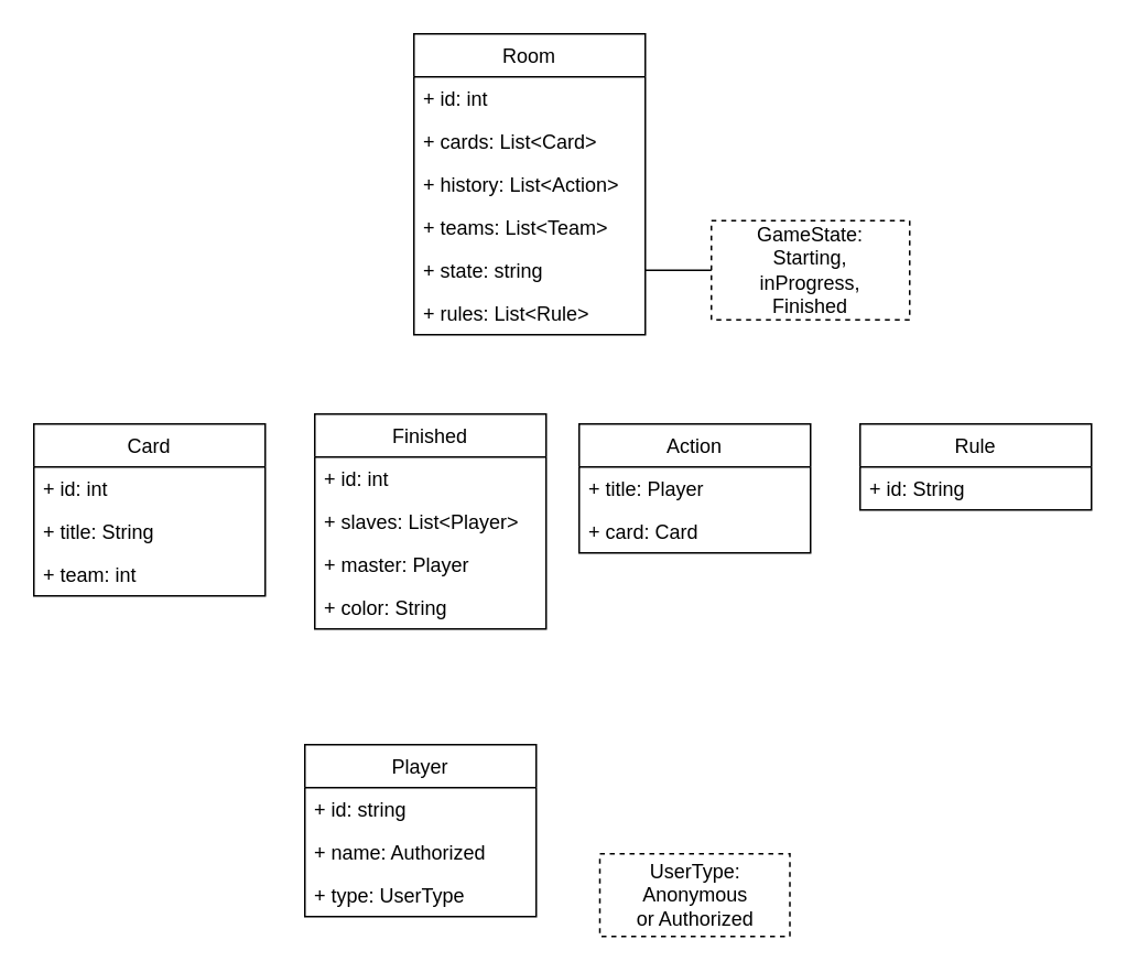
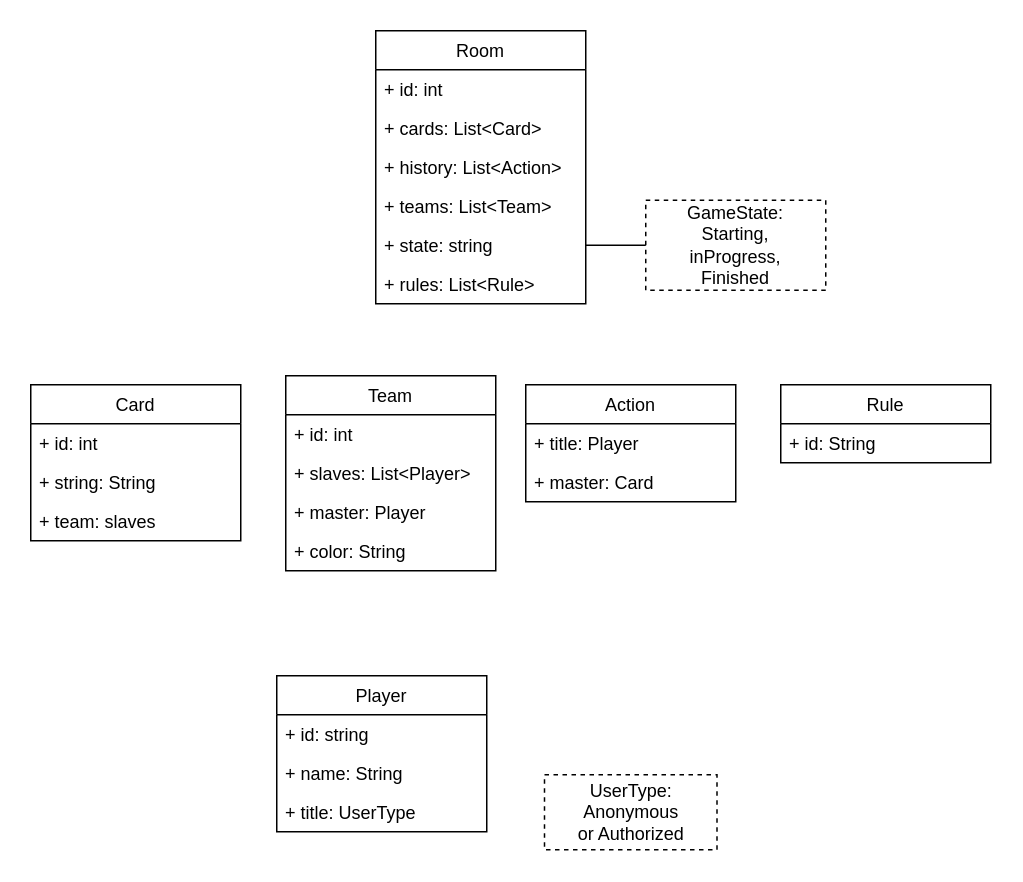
  <mxCell id="0" />
  <mxCell id="1" parent="0" />
  <mxCell id="2" value="Room" style="swimlane;fontStyle=0;childLayout=stackLayout;horizontal=1;startSize=26;fillColor=none;horizontalStack=0;resizeParent=1;resizeParentMax=0;resizeLast=0;collapsible=1;marginBottom=0;" vertex="1" parent="1"><mxGeometry x="250" y="20" width="140" height="182" as="geometry"><mxRectangle x="120" y="120" width="60" height="26" as="alternateBounds" /></mxGeometry></mxCell>
  <mxCell id="3" value="+ id: int" style="text;strokeColor=none;fillColor=none;align=left;verticalAlign=top;spacingLeft=4;spacingRight=4;overflow=hidden;rotatable=0;points=[[0,0.5],[1,0.5]];portConstraint=eastwest;" vertex="1" parent="2"><mxGeometry y="26" width="140" height="26" as="geometry" /></mxCell>
  <mxCell id="4" value="+ cards: List&lt;Card&gt;&#10;" style="text;strokeColor=none;fillColor=none;align=left;verticalAlign=top;spacingLeft=4;spacingRight=4;overflow=hidden;rotatable=0;points=[[0,0.5],[1,0.5]];portConstraint=eastwest;" vertex="1" parent="2"><mxGeometry y="52" width="140" height="26" as="geometry" /></mxCell>
  <mxCell id="5" value="+ history: List&lt;Action&gt;" style="text;strokeColor=none;fillColor=none;align=left;verticalAlign=top;spacingLeft=4;spacingRight=4;overflow=hidden;rotatable=0;points=[[0,0.5],[1,0.5]];portConstraint=eastwest;" vertex="1" parent="2"><mxGeometry y="78" width="140" height="26" as="geometry" /></mxCell>
  <mxCell id="6" value="+ teams: List&lt;Team&gt;" style="text;strokeColor=none;fillColor=none;align=left;verticalAlign=top;spacingLeft=4;spacingRight=4;overflow=hidden;rotatable=0;points=[[0,0.5],[1,0.5]];portConstraint=eastwest;" vertex="1" parent="2"><mxGeometry y="104" width="140" height="26" as="geometry" /></mxCell>
  <mxCell id="7" value="+ state: string" style="text;strokeColor=none;fillColor=none;align=left;verticalAlign=top;spacingLeft=4;spacingRight=4;overflow=hidden;rotatable=0;points=[[0,0.5],[1,0.5]];portConstraint=eastwest;" vertex="1" parent="2"><mxGeometry y="130" width="140" height="26" as="geometry" /></mxCell>
  <mxCell id="8" value="+ rules: List&lt;Rule&gt;" style="text;strokeColor=none;fillColor=none;align=left;verticalAlign=top;spacingLeft=4;spacingRight=4;overflow=hidden;rotatable=0;points=[[0,0.5],[1,0.5]];portConstraint=eastwest;" vertex="1" parent="2"><mxGeometry y="156" width="140" height="26" as="geometry" /></mxCell>
  <mxCell id="9" value="Player" style="swimlane;fontStyle=0;childLayout=stackLayout;horizontal=1;startSize=26;fillColor=none;horizontalStack=0;resizeParent=1;resizeParentMax=0;resizeLast=0;collapsible=1;marginBottom=0;" vertex="1" parent="1"><mxGeometry x="184" y="450" width="140" height="104" as="geometry"><mxRectangle x="120" y="120" width="60" height="26" as="alternateBounds" /></mxGeometry></mxCell>
  <mxCell id="10" value="+ id: string" style="text;strokeColor=none;fillColor=none;align=left;verticalAlign=top;spacingLeft=4;spacingRight=4;overflow=hidden;rotatable=0;points=[[0,0.5],[1,0.5]];portConstraint=eastwest;" vertex="1" parent="9"><mxGeometry y="26" width="140" height="26" as="geometry" /></mxCell>
- <mxCell id="11" value="+ name: Authorized" style="text;strokeColor=none;fillColor=none;align=left;verticalAlign=top;spacingLeft=4;spacingRight=4;overflow=hidden;rotatable=0;points=[[0,0.5],[1,0.5]];portConstraint=eastwest;" vertex="1" parent="9"><mxGeometry y="52" width="140" height="26" as="geometry" /></mxCell>
- <mxCell id="12" value="+ type: UserType" style="text;strokeColor=none;fillColor=none;align=left;verticalAlign=top;spacingLeft=4;spacingRight=4;overflow=hidden;rotatable=0;points=[[0,0.5],[1,0.5]];portConstraint=eastwest;" vertex="1" parent="9"><mxGeometry y="78" width="140" height="26" as="geometry" /></mxCell>
+ <mxCell id="11" value="+ name: String" style="text;strokeColor=none;fillColor=none;align=left;verticalAlign=top;spacingLeft=4;spacingRight=4;overflow=hidden;rotatable=0;points=[[0,0.5],[1,0.5]];portConstraint=eastwest;" vertex="1" parent="9"><mxGeometry y="52" width="140" height="26" as="geometry" /></mxCell>
+ <mxCell id="12" value="+ title: UserType" style="text;strokeColor=none;fillColor=none;align=left;verticalAlign=top;spacingLeft=4;spacingRight=4;overflow=hidden;rotatable=0;points=[[0,0.5],[1,0.5]];portConstraint=eastwest;" vertex="1" parent="9"><mxGeometry y="78" width="140" height="26" as="geometry" /></mxCell>
  <mxCell id="13" value="Card" style="swimlane;fontStyle=0;childLayout=stackLayout;horizontal=1;startSize=26;fillColor=none;horizontalStack=0;resizeParent=1;resizeParentMax=0;resizeLast=0;collapsible=1;marginBottom=0;" vertex="1" parent="1"><mxGeometry x="20" y="256" width="140" height="104" as="geometry"><mxRectangle x="120" y="120" width="60" height="26" as="alternateBounds" /></mxGeometry></mxCell>
  <mxCell id="14" value="+ id: int" style="text;strokeColor=none;fillColor=none;align=left;verticalAlign=top;spacingLeft=4;spacingRight=4;overflow=hidden;rotatable=0;points=[[0,0.5],[1,0.5]];portConstraint=eastwest;" vertex="1" parent="13"><mxGeometry y="26" width="140" height="26" as="geometry" /></mxCell>
- <mxCell id="15" value="+ title: String" style="text;strokeColor=none;fillColor=none;align=left;verticalAlign=top;spacingLeft=4;spacingRight=4;overflow=hidden;rotatable=0;points=[[0,0.5],[1,0.5]];portConstraint=eastwest;" vertex="1" parent="13"><mxGeometry y="52" width="140" height="26" as="geometry" /></mxCell>
- <mxCell id="16" value="+ team: int" style="text;strokeColor=none;fillColor=none;align=left;verticalAlign=top;spacingLeft=4;spacingRight=4;overflow=hidden;rotatable=0;points=[[0,0.5],[1,0.5]];portConstraint=eastwest;" vertex="1" parent="13"><mxGeometry y="78" width="140" height="26" as="geometry" /></mxCell>
- <mxCell id="17" value="Finished" style="swimlane;fontStyle=0;childLayout=stackLayout;horizontal=1;startSize=26;fillColor=none;horizontalStack=0;resizeParent=1;resizeParentMax=0;resizeLast=0;collapsible=1;marginBottom=0;" vertex="1" parent="1"><mxGeometry x="190" y="250" width="140" height="130" as="geometry" /></mxCell>
+ <mxCell id="15" value="+ string: String" style="text;strokeColor=none;fillColor=none;align=left;verticalAlign=top;spacingLeft=4;spacingRight=4;overflow=hidden;rotatable=0;points=[[0,0.5],[1,0.5]];portConstraint=eastwest;" vertex="1" parent="13"><mxGeometry y="52" width="140" height="26" as="geometry" /></mxCell>
+ <mxCell id="16" value="+ team: slaves" style="text;strokeColor=none;fillColor=none;align=left;verticalAlign=top;spacingLeft=4;spacingRight=4;overflow=hidden;rotatable=0;points=[[0,0.5],[1,0.5]];portConstraint=eastwest;" vertex="1" parent="13"><mxGeometry y="78" width="140" height="26" as="geometry" /></mxCell>
+ <mxCell id="17" value="Team" style="swimlane;fontStyle=0;childLayout=stackLayout;horizontal=1;startSize=26;fillColor=none;horizontalStack=0;resizeParent=1;resizeParentMax=0;resizeLast=0;collapsible=1;marginBottom=0;" vertex="1" parent="1"><mxGeometry x="190" y="250" width="140" height="130" as="geometry" /></mxCell>
  <mxCell id="18" value="+ id: int" style="text;strokeColor=none;fillColor=none;align=left;verticalAlign=top;spacingLeft=4;spacingRight=4;overflow=hidden;rotatable=0;points=[[0,0.5],[1,0.5]];portConstraint=eastwest;" vertex="1" parent="17"><mxGeometry y="26" width="140" height="26" as="geometry" /></mxCell>
  <mxCell id="19" value="+ slaves: List&lt;Player&gt;" style="text;strokeColor=none;fillColor=none;align=left;verticalAlign=top;spacingLeft=4;spacingRight=4;overflow=hidden;rotatable=0;points=[[0,0.5],[1,0.5]];portConstraint=eastwest;" vertex="1" parent="17"><mxGeometry y="52" width="140" height="26" as="geometry" /></mxCell>
  <mxCell id="20" value="+ master: Player" style="text;strokeColor=none;fillColor=none;align=left;verticalAlign=top;spacingLeft=4;spacingRight=4;overflow=hidden;rotatable=0;points=[[0,0.5],[1,0.5]];portConstraint=eastwest;" vertex="1" parent="17"><mxGeometry y="78" width="140" height="26" as="geometry" /></mxCell>
  <mxCell id="21" value="+ color: String" style="text;strokeColor=none;fillColor=none;align=left;verticalAlign=top;spacingLeft=4;spacingRight=4;overflow=hidden;rotatable=0;points=[[0,0.5],[1,0.5]];portConstraint=eastwest;" vertex="1" parent="17"><mxGeometry y="104" width="140" height="26" as="geometry" /></mxCell>
  <mxCell id="22" value="Action" style="swimlane;fontStyle=0;childLayout=stackLayout;horizontal=1;startSize=26;fillColor=none;horizontalStack=0;resizeParent=1;resizeParentMax=0;resizeLast=0;collapsible=1;marginBottom=0;" vertex="1" parent="1"><mxGeometry x="350" y="256" width="140" height="78" as="geometry" /></mxCell>
  <mxCell id="23" value="+ title: Player" style="text;strokeColor=none;fillColor=none;align=left;verticalAlign=top;spacingLeft=4;spacingRight=4;overflow=hidden;rotatable=0;points=[[0,0.5],[1,0.5]];portConstraint=eastwest;" vertex="1" parent="22"><mxGeometry y="26" width="140" height="26" as="geometry" /></mxCell>
- <mxCell id="24" value="+ card: Card" style="text;strokeColor=none;fillColor=none;align=left;verticalAlign=top;spacingLeft=4;spacingRight=4;overflow=hidden;rotatable=0;points=[[0,0.5],[1,0.5]];portConstraint=eastwest;" vertex="1" parent="22"><mxGeometry y="52" width="140" height="26" as="geometry" /></mxCell>
+ <mxCell id="24" value="+ master: Card" style="text;strokeColor=none;fillColor=none;align=left;verticalAlign=top;spacingLeft=4;spacingRight=4;overflow=hidden;rotatable=0;points=[[0,0.5],[1,0.5]];portConstraint=eastwest;" vertex="1" parent="22"><mxGeometry y="52" width="140" height="26" as="geometry" /></mxCell>
  <mxCell id="25" value="Rule" style="swimlane;fontStyle=0;childLayout=stackLayout;horizontal=1;startSize=26;fillColor=none;horizontalStack=0;resizeParent=1;resizeParentMax=0;resizeLast=0;collapsible=1;marginBottom=0;" vertex="1" parent="1"><mxGeometry x="520" y="256" width="140" height="52" as="geometry" /></mxCell>
  <mxCell id="26" value="+ id: String" style="text;strokeColor=none;fillColor=none;align=left;verticalAlign=top;spacingLeft=4;spacingRight=4;overflow=hidden;rotatable=0;points=[[0,0.5],[1,0.5]];portConstraint=eastwest;" vertex="1" parent="25"><mxGeometry y="26" width="140" height="26" as="geometry" /></mxCell>
  <mxCell id="27" value="UserType: &lt;br&gt;Anonymous &lt;br&gt;or Authorized" style="html=1;dashed=1;" vertex="1" parent="1"><mxGeometry x="362.5" y="516" width="115" height="50" as="geometry" /></mxCell>
  <mxCell id="28" value="GameState:&lt;br&gt;Starting,&lt;br&gt;inProgress,&lt;br&gt;Finished" style="rounded=0;whiteSpace=wrap;html=1;dashed=1;" vertex="1" parent="1"><mxGeometry x="430" y="133" width="120" height="60" as="geometry" /></mxCell>
  <mxCell id="29" style="edgeStyle=orthogonalEdgeStyle;rounded=0;orthogonalLoop=1;jettySize=auto;html=1;exitX=1;exitY=0.5;exitDx=0;exitDy=0;startArrow=none;startFill=0;endArrow=none;endFill=1;" edge="1" parent="1" source="7" target="28"><mxGeometry relative="1" as="geometry" /></mxCell>
